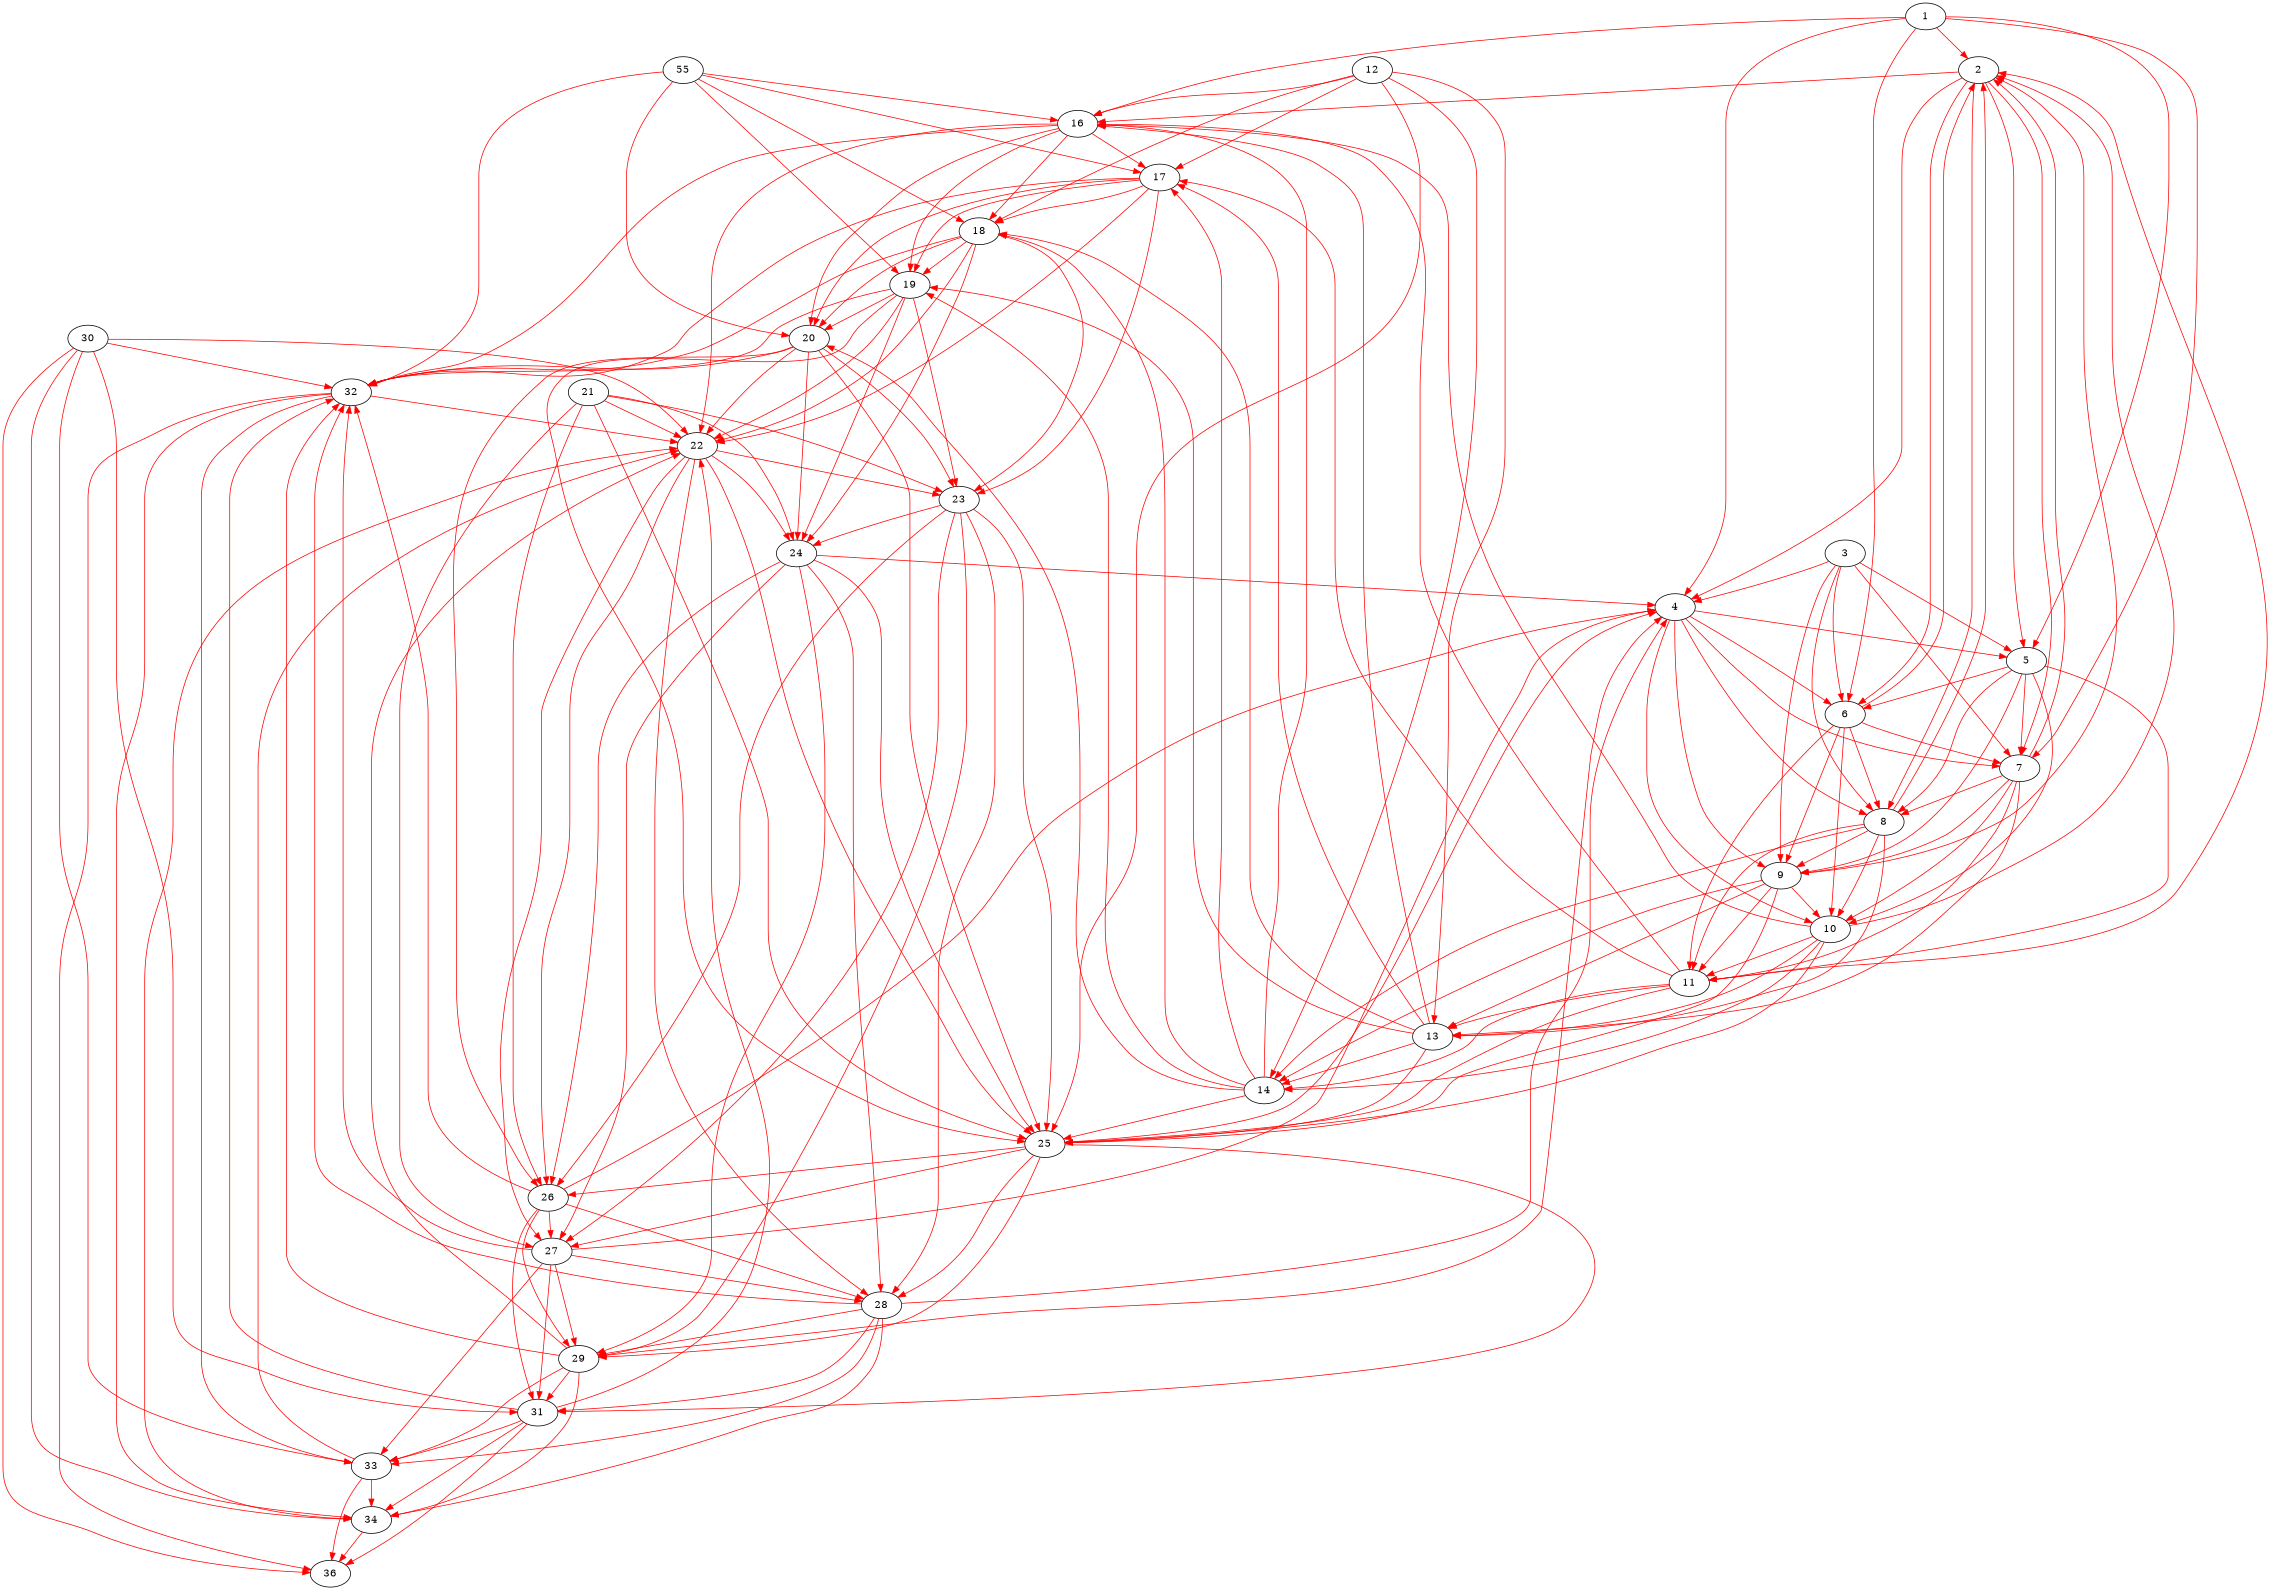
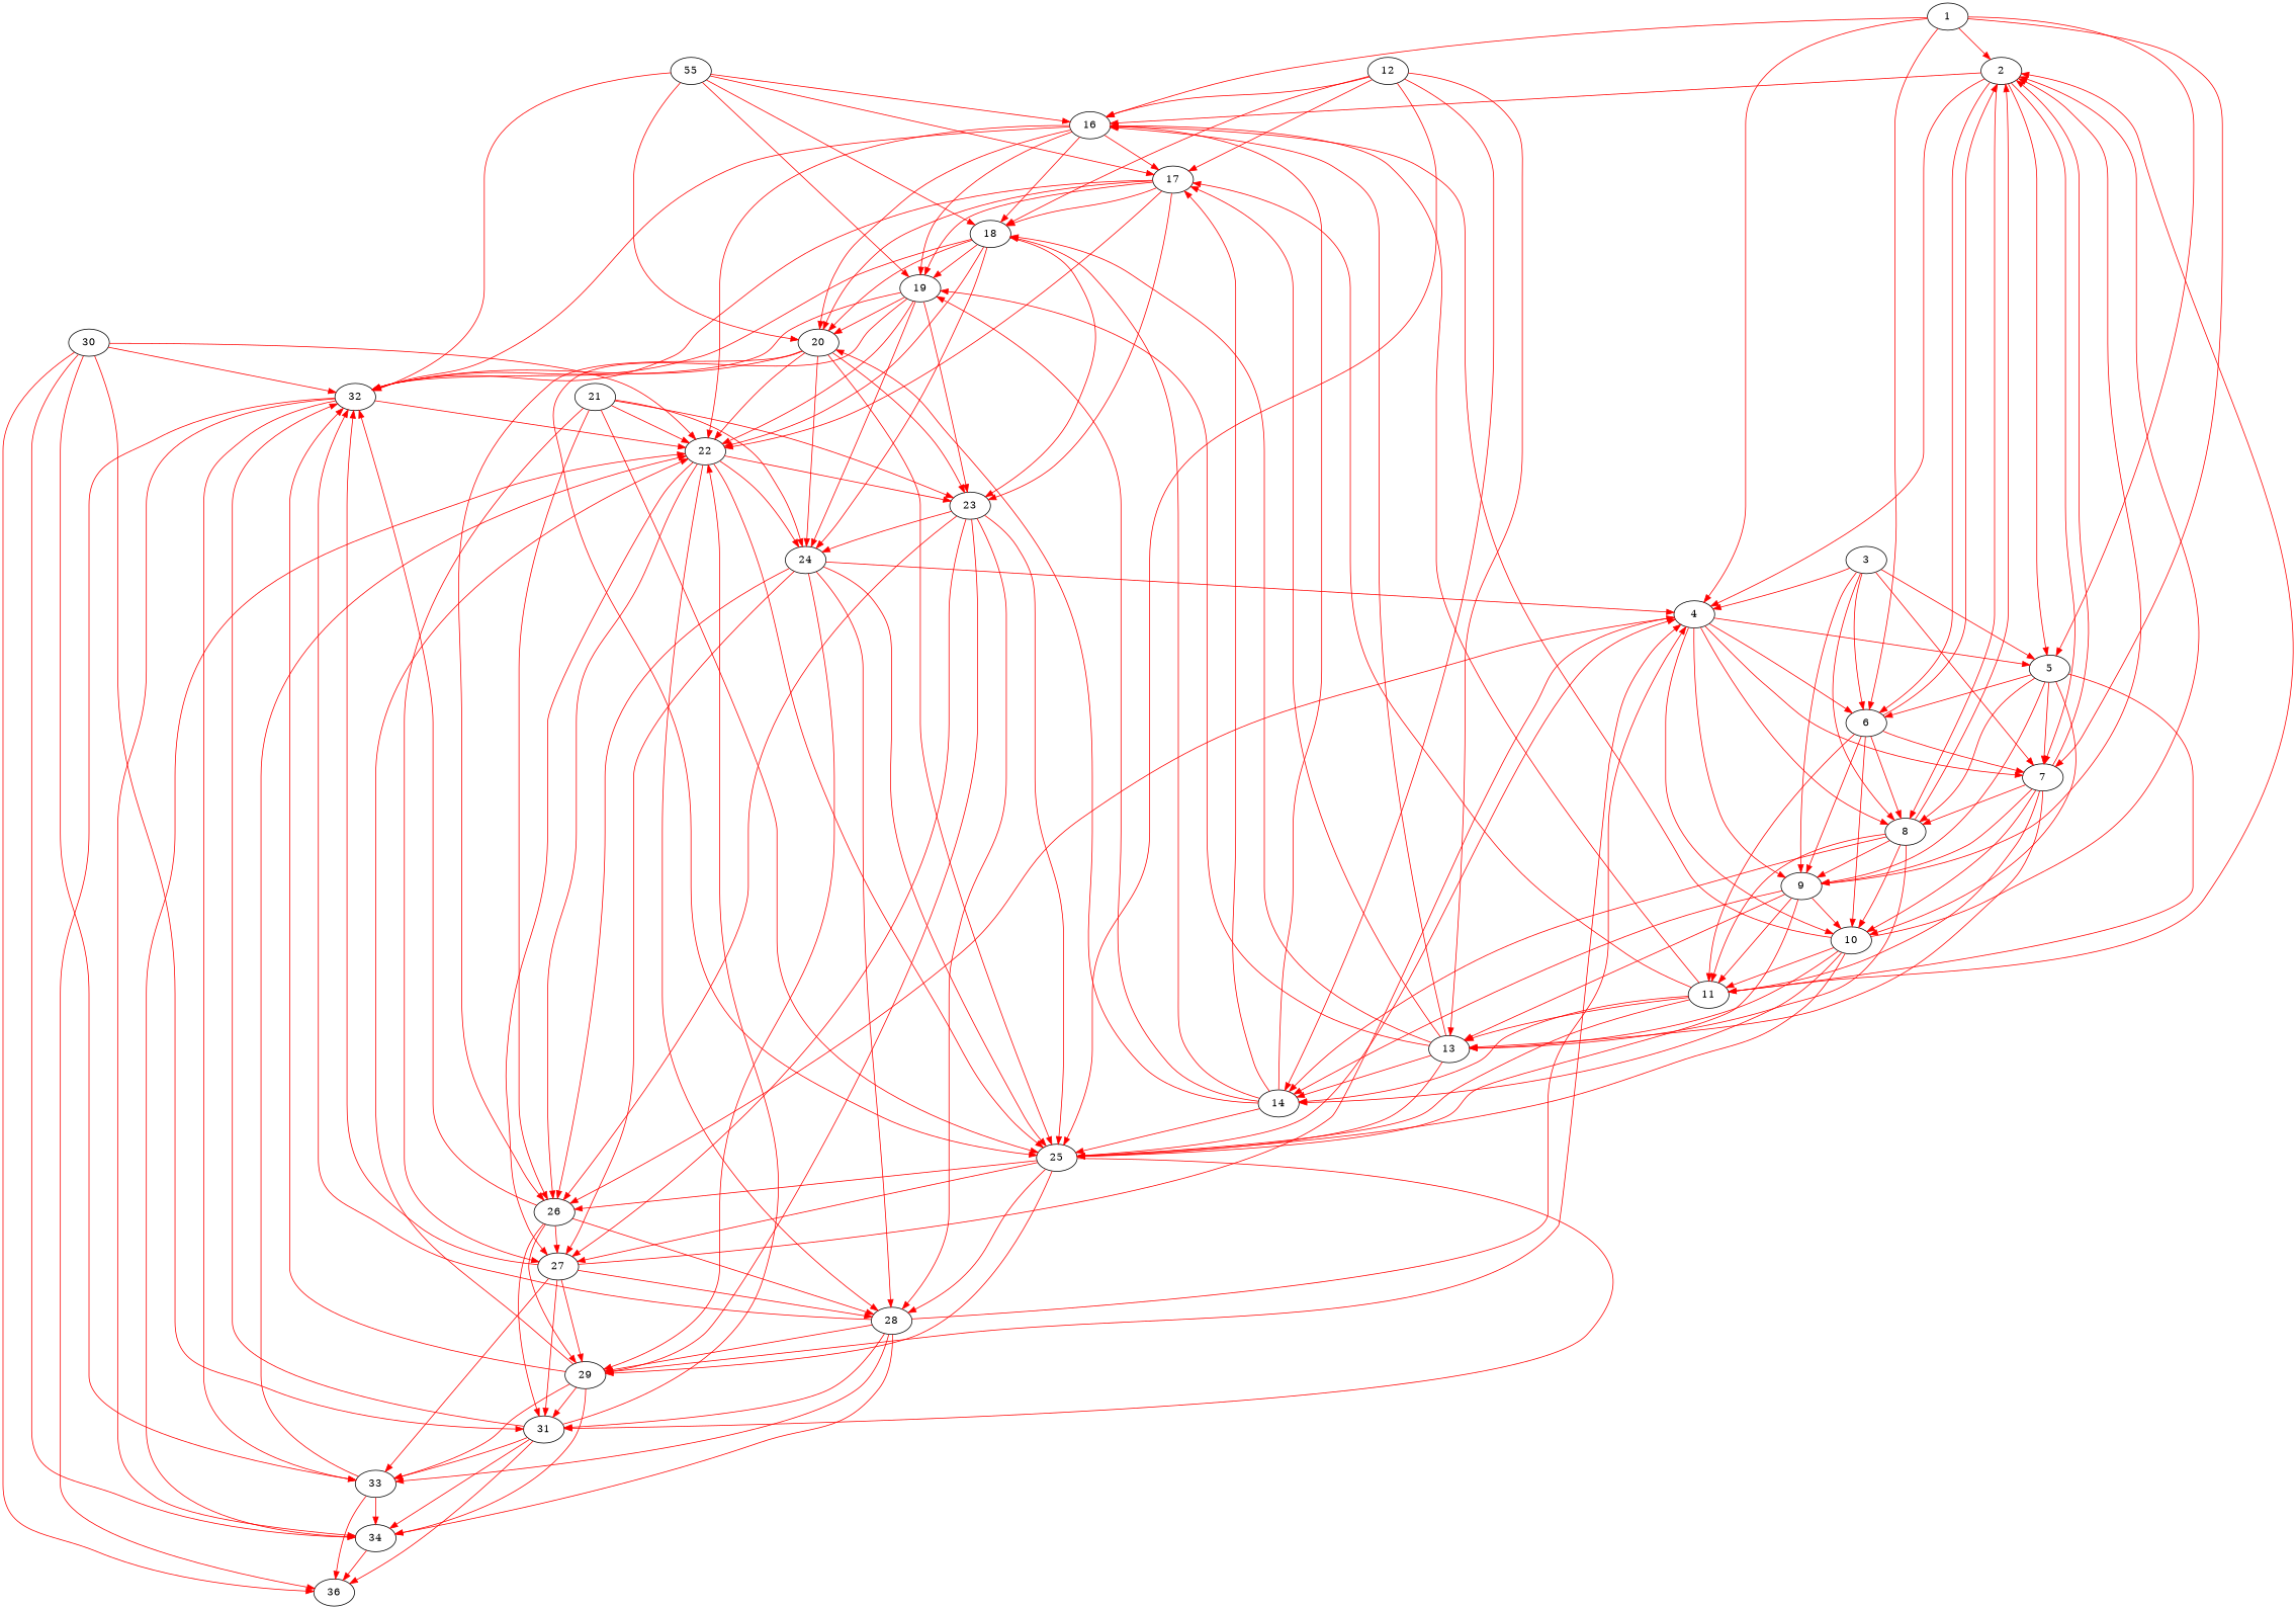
  digraph {
    edge [color=red]
    1
    2
    16
    4
    5
    6
    7
    8
    17
    18
    19
    20
    32
    22
    9
    10
    11
    13
    14
    23
    24
    25
    26
    33
    34
    36
    27
    28
    29
    31
    3
    12
    n33 [label=55]
    21
    30
    1 -> 2
    1 -> 16
    1 -> 4
    1 -> 5
    1 -> 6
    1 -> 7
    2 -> 16
    2 -> 4
    2 -> 5
    2 -> 6
    2 -> 7
    2 -> 8
    16 -> 17
    16 -> 18
    16 -> 19
    16 -> 20
    16 -> 32
    16 -> 22
    4 -> 5
    4 -> 6
    4 -> 7
    4 -> 8
    4 -> 9
    4 -> 10
    5 -> 6
    5 -> 7
    5 -> 8
    5 -> 9
    5 -> 10
    5 -> 11
    6 -> 2
    6 -> 7
    6 -> 8
    6 -> 9
    6 -> 10
    6 -> 11
    7 -> 2
    7 -> 8
    7 -> 9
    7 -> 10
    7 -> 11
    7 -> 13
    8 -> 2
    8 -> 9
    8 -> 10
    8 -> 11
    8 -> 13
    8 -> 14
    17 -> 18
    17 -> 19
    17 -> 20
    17 -> 32
    17 -> 22
    17 -> 23
    18 -> 19
    18 -> 20
    18 -> 32
    18 -> 22
    18 -> 23
    18 -> 24
    19 -> 20
    19 -> 32
    19 -> 22
    19 -> 23
    19 -> 24
    19 -> 25
    20 -> 32
    20 -> 22
    20 -> 23
    20 -> 24
    20 -> 25
    20 -> 26
    32 -> 22
    32 -> 33
    32 -> 34
    32 -> 36
    22 -> 23
    22 -> 24
    22 -> 25
    22 -> 26
    22 -> 27
    22 -> 28
    9 -> 2
    9 -> 10
    9 -> 11
    9 -> 13
    9 -> 14
    9 -> 25
    10 -> 2
    10 -> 16
    10 -> 11
    10 -> 13
    10 -> 14
    10 -> 25
    11 -> 2
    11 -> 16
    11 -> 17
    11 -> 13
    11 -> 14
    11 -> 25
    13 -> 16
    13 -> 17
    13 -> 18
    13 -> 19
    13 -> 14
    13 -> 25
    14 -> 16
    14 -> 17
    14 -> 18
    14 -> 19
    14 -> 20
    14 -> 25
    23 -> 24
    23 -> 25
    23 -> 26
    23 -> 27
    23 -> 28
    23 -> 29
    24 -> 4
    24 -> 25
    24 -> 26
    24 -> 27
    24 -> 28
    24 -> 29
    25 -> 4
    25 -> 26
    25 -> 27
    25 -> 28
    25 -> 29
    25 -> 31
-   26 -> 4
+   4 -> 26
    26 -> 32
    26 -> 27
    26 -> 28
    26 -> 29
    26 -> 31
    33 -> 22
    33 -> 34
    33 -> 36
    34 -> 22
    34 -> 36
    27 -> 4
    27 -> 32
    27 -> 33
    27 -> 28
    27 -> 29
    27 -> 31
    28 -> 4
    28 -> 32
    28 -> 33
    28 -> 34
    28 -> 29
    28 -> 31
    29 -> 4
    29 -> 32
    29 -> 22
    29 -> 33
    29 -> 34
    29 -> 31
    31 -> 32
    31 -> 22
    31 -> 33
    31 -> 34
    31 -> 36
    3 -> 4
    3 -> 5
    3 -> 6
    3 -> 7
    3 -> 8
    3 -> 9
    12 -> 16
    12 -> 17
    12 -> 18
    12 -> 13
    12 -> 14
    12 -> 25
    n33 -> 16
    n33 -> 17
    n33 -> 18
    n33 -> 19
    n33 -> 20
    n33 -> 32
    21 -> 22
    21 -> 23
    21 -> 24
    21 -> 25
    21 -> 26
    21 -> 27
    30 -> 32
    30 -> 22
    30 -> 33
    30 -> 34
    30 -> 36
    30 -> 31
  }
